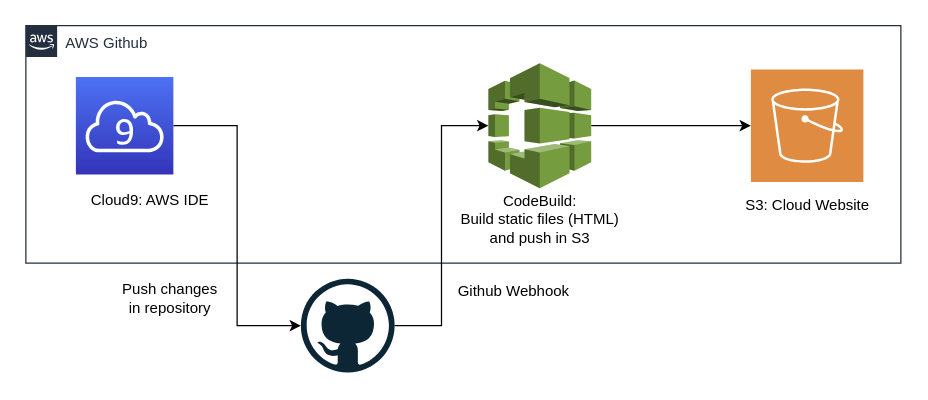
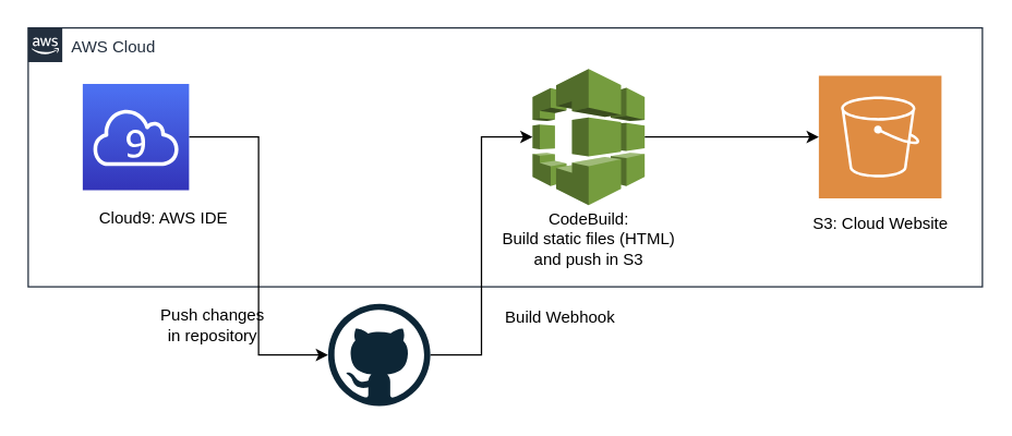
  <mxCell id="0" />
  <mxCell id="1" parent="0" />
- <mxCell id="2" value="AWS Github" style="points=[[0,0],[0.25,0],[0.5,0],[0.75,0],[1,0],[1,0.25],[1,0.5],[1,0.75],[1,1],[0.75,1],[0.5,1],[0.25,1],[0,1],[0,0.75],[0,0.5],[0,0.25]];outlineConnect=0;gradientColor=none;html=1;whiteSpace=wrap;fontSize=12;fontStyle=0;shape=mxgraph.aws4.group;grIcon=mxgraph.aws4.group_aws_cloud_alt;strokeColor=#232F3E;fillColor=none;verticalAlign=top;align=left;spacingLeft=30;fontColor=#232F3E;dashed=0;" vertex="1" parent="1"><mxGeometry x="20" y="20" width="700" height="190" as="geometry" /></mxCell>
+ <mxCell id="2" value="AWS Cloud" style="points=[[0,0],[0.25,0],[0.5,0],[0.75,0],[1,0],[1,0.25],[1,0.5],[1,0.75],[1,1],[0.75,1],[0.5,1],[0.25,1],[0,1],[0,0.75],[0,0.5],[0,0.25]];outlineConnect=0;gradientColor=none;html=1;whiteSpace=wrap;fontSize=12;fontStyle=0;shape=mxgraph.aws4.group;grIcon=mxgraph.aws4.group_aws_cloud_alt;strokeColor=#232F3E;fillColor=none;verticalAlign=top;align=left;spacingLeft=30;fontColor=#232F3E;dashed=0;" vertex="1" parent="1"><mxGeometry x="20" y="20" width="700" height="190" as="geometry" /></mxCell>
  <mxCell id="3" value="" style="pointerEvents=1;shadow=0;dashed=0;html=1;strokeColor=none;fillColor=#DF8C42;labelPosition=center;verticalLabelPosition=bottom;verticalAlign=top;align=center;outlineConnect=0;shape=mxgraph.veeam2.aws_s3;aspect=fixed;" vertex="1" parent="1"><mxGeometry x="600" y="55" width="90" height="90" as="geometry" /></mxCell>
  <mxCell id="4" style="edgeStyle=orthogonalEdgeStyle;rounded=0;orthogonalLoop=1;jettySize=auto;html=1;exitX=1;exitY=0.5;exitDx=0;exitDy=0;exitPerimeter=0;" edge="1" parent="1" source="5" target="3"><mxGeometry relative="1" as="geometry" /></mxCell>
  <mxCell id="5" value="" style="outlineConnect=0;dashed=0;verticalLabelPosition=bottom;verticalAlign=top;align=center;html=1;shape=mxgraph.aws3.codebuild;fillColor=#759C3E;gradientColor=none;aspect=fixed;" vertex="1" parent="1"><mxGeometry x="390" y="50" width="82.26" height="100" as="geometry" /></mxCell>
  <mxCell id="6" style="edgeStyle=orthogonalEdgeStyle;rounded=0;orthogonalLoop=1;jettySize=auto;html=1;entryX=0;entryY=0.5;entryDx=0;entryDy=0;entryPerimeter=0;" edge="1" parent="1" source="8" target="5"><mxGeometry relative="1" as="geometry" /></mxCell>
  <mxCell id="7" style="edgeStyle=orthogonalEdgeStyle;rounded=0;orthogonalLoop=1;jettySize=auto;html=1;entryX=1;entryY=0.5;entryDx=0;entryDy=0;entryPerimeter=0;startArrow=classic;startFill=1;endArrow=none;endFill=0;" edge="1" parent="1" source="8" target="9"><mxGeometry relative="1" as="geometry" /></mxCell>
  <mxCell id="8" value="" style="dashed=0;outlineConnect=0;html=1;align=center;labelPosition=center;verticalLabelPosition=bottom;verticalAlign=top;shape=mxgraph.weblogos.github" vertex="1" parent="1"><mxGeometry x="240" y="222.5" width="75" height="75" as="geometry" /></mxCell>
  <mxCell id="9" value="" style="points=[[0,0,0],[0.25,0,0],[0.5,0,0],[0.75,0,0],[1,0,0],[0,1,0],[0.25,1,0],[0.5,1,0],[0.75,1,0],[1,1,0],[0,0.25,0],[0,0.5,0],[0,0.75,0],[1,0.25,0],[1,0.5,0],[1,0.75,0]];outlineConnect=0;fontColor=#232F3E;gradientColor=#4D72F3;gradientDirection=north;fillColor=#3334B9;strokeColor=#ffffff;dashed=0;verticalLabelPosition=bottom;verticalAlign=top;align=center;html=1;fontSize=12;fontStyle=0;aspect=fixed;shape=mxgraph.aws4.resourceIcon;resIcon=mxgraph.aws4.cloud9;" vertex="1" parent="1"><mxGeometry x="60" y="61" width="78" height="78" as="geometry" /></mxCell>
- <mxCell id="10" value="Github Webhook" style="text;html=1;align=center;verticalAlign=middle;resizable=0;points=[];autosize=1;" vertex="1" parent="1"><mxGeometry x="360" y="222.5" width="100" height="20" as="geometry" /></mxCell>
+ <mxCell id="10" value="Build Webhook" style="text;html=1;align=center;verticalAlign=middle;resizable=0;points=[];autosize=1;" vertex="1" parent="1"><mxGeometry x="360" y="222.5" width="100" height="20" as="geometry" /></mxCell>
  <mxCell id="11" value="CodeBuild:&lt;br&gt;Build static files (HTML)&lt;br&gt;and push in S3" style="text;html=1;align=center;verticalAlign=middle;resizable=0;points=[];autosize=1;" vertex="1" parent="1"><mxGeometry x="361.13" y="150" width="140" height="50" as="geometry" /></mxCell>
  <mxCell id="12" value="S3: Cloud Website" style="text;html=1;align=center;verticalAlign=middle;resizable=0;points=[];autosize=1;" vertex="1" parent="1"><mxGeometry x="590" y="154" width="110" height="20" as="geometry" /></mxCell>
  <mxCell id="13" value="Cloud9: AWS IDE" style="text;html=1;align=center;verticalAlign=middle;resizable=0;points=[];autosize=1;" vertex="1" parent="1"><mxGeometry x="64" y="150" width="110" height="20" as="geometry" /></mxCell>
- <mxCell id="14" value="Push changes &lt;br&gt;in repository" style="text;html=1;align=center;verticalAlign=middle;resizable=0;points=[];autosize=1;" vertex="1" parent="1"><mxGeometry x="90" y="222.5" width="90" height="30" as="geometry" /></mxCell>
+ <mxCell id="14" value="Push changes &lt;br&gt;in repository" style="text;html=1;align=center;verticalAlign=middle;resizable=0;points=[];autosize=1;" vertex="1" parent="1"><mxGeometry x="110" y="222.5" width="90" height="30" as="geometry" /></mxCell>
